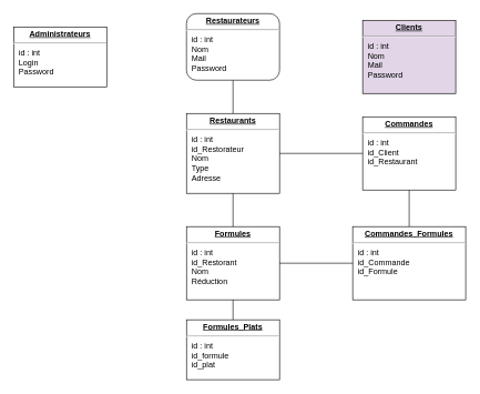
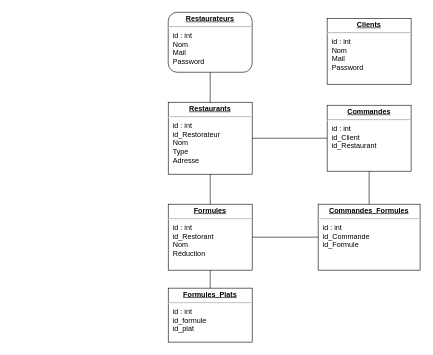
  <mxCell id="0" />
  <mxCell id="1" parent="0" />
  <mxCell id="2" value="&lt;p style=&quot;margin: 0px ; margin-top: 4px ; text-align: center ; text-decoration: underline&quot;&gt;&lt;b&gt;Restaurants&lt;/b&gt;&lt;/p&gt;&lt;hr&gt;&lt;p style=&quot;margin: 0px ; margin-left: 8px&quot;&gt;id : int&lt;/p&gt;&lt;p style=&quot;margin: 0px ; margin-left: 8px&quot;&gt;id_Restorateur&lt;/p&gt;&lt;p style=&quot;margin: 0px ; margin-left: 8px&quot;&gt;Nom&lt;/p&gt;&lt;p style=&quot;margin: 0px ; margin-left: 8px&quot;&gt;Type&lt;/p&gt;&lt;p style=&quot;margin: 0px ; margin-left: 8px&quot;&gt;Adresse&lt;/p&gt;" style="verticalAlign=top;align=left;overflow=fill;fontSize=12;fontFamily=Helvetica;html=1;rounded=0;shadow=0;comic=0;labelBackgroundColor=none;strokeWidth=1" parent="1" vertex="1"><mxGeometry x="280" y="170" width="140" height="120" as="geometry" /></mxCell>
- <mxCell id="3" value="&lt;p style=&quot;margin: 0px ; margin-top: 4px ; text-align: center ; text-decoration: underline&quot;&gt;&lt;b&gt;Clients&lt;/b&gt;&lt;/p&gt;&lt;hr&gt;&lt;p style=&quot;margin: 0px ; margin-left: 8px&quot;&gt;id : int&lt;/p&gt;&lt;p style=&quot;margin: 0px ; margin-left: 8px&quot;&gt;Nom&lt;/p&gt;&lt;p style=&quot;margin: 0px ; margin-left: 8px&quot;&gt;Mail&lt;/p&gt;&lt;p style=&quot;margin: 0px ; margin-left: 8px&quot;&gt;Password&lt;/p&gt;" style="verticalAlign=top;align=left;overflow=fill;fontSize=12;fontFamily=Helvetica;html=1;rounded=0;shadow=0;comic=0;labelBackgroundColor=none;strokeWidth=1;fillColor=#e1d5e7;" parent="1" vertex="1"><mxGeometry x="545" y="30" width="140" height="110" as="geometry" /></mxCell>
+ <mxCell id="3" value="&lt;p style=&quot;margin: 0px ; margin-top: 4px ; text-align: center ; text-decoration: underline&quot;&gt;&lt;b&gt;Clients&lt;/b&gt;&lt;/p&gt;&lt;hr&gt;&lt;p style=&quot;margin: 0px ; margin-left: 8px&quot;&gt;id : int&lt;/p&gt;&lt;p style=&quot;margin: 0px ; margin-left: 8px&quot;&gt;Nom&lt;/p&gt;&lt;p style=&quot;margin: 0px ; margin-left: 8px&quot;&gt;Mail&lt;/p&gt;&lt;p style=&quot;margin: 0px ; margin-left: 8px&quot;&gt;Password&lt;/p&gt;" style="verticalAlign=top;align=left;overflow=fill;fontSize=12;fontFamily=Helvetica;html=1;rounded=0;shadow=0;comic=0;labelBackgroundColor=none;strokeWidth=1" parent="1" vertex="1"><mxGeometry x="545" y="30" width="140" height="110" as="geometry" /></mxCell>
  <mxCell id="4" value="&lt;p style=&quot;margin: 0px ; margin-top: 4px ; text-align: center ; text-decoration: underline&quot;&gt;&lt;b&gt;Commandes&lt;/b&gt;&lt;/p&gt;&lt;hr&gt;&lt;p style=&quot;margin: 0px ; margin-left: 8px&quot;&gt;id : int&lt;/p&gt;&lt;p style=&quot;margin: 0px ; margin-left: 8px&quot;&gt;id_Client&lt;/p&gt;&lt;p style=&quot;margin: 0px ; margin-left: 8px&quot;&gt;id_Restaurant&lt;/p&gt;&lt;p style=&quot;margin: 0px ; margin-left: 8px&quot;&gt;&lt;br&gt;&lt;/p&gt;" style="verticalAlign=top;align=left;overflow=fill;fontSize=12;fontFamily=Helvetica;html=1;rounded=0;shadow=0;comic=0;labelBackgroundColor=none;strokeWidth=1" parent="1" vertex="1"><mxGeometry x="545" y="175" width="140" height="110" as="geometry" /></mxCell>
  <mxCell id="5" value="&lt;p style=&quot;margin: 0px ; margin-top: 4px ; text-align: center ; text-decoration: underline&quot;&gt;&lt;b&gt;Restaurateurs&lt;/b&gt;&lt;/p&gt;&lt;hr&gt;&lt;p style=&quot;margin: 0px ; margin-left: 8px&quot;&gt;id : int&lt;/p&gt;&lt;p style=&quot;margin: 0px ; margin-left: 8px&quot;&gt;Nom&lt;/p&gt;&lt;p style=&quot;margin: 0px ; margin-left: 8px&quot;&gt;Mail&lt;/p&gt;&lt;p style=&quot;margin: 0px ; margin-left: 8px&quot;&gt;Password&lt;/p&gt;" style="verticalAlign=top;align=left;overflow=fill;fontSize=12;fontFamily=Helvetica;html=1;shadow=0;comic=0;labelBackgroundColor=none;strokeWidth=1;rounded=1;" vertex="1" parent="1"><mxGeometry x="280" y="20" width="140" height="100" as="geometry" /></mxCell>
- <mxCell id="6" value="&lt;p style=&quot;margin: 0px ; margin-top: 4px ; text-align: center ; text-decoration: underline&quot;&gt;&lt;b&gt;Administrateurs&lt;/b&gt;&lt;/p&gt;&lt;hr&gt;&lt;p style=&quot;margin: 0px ; margin-left: 8px&quot;&gt;id : int&lt;/p&gt;&lt;p style=&quot;margin: 0px ; margin-left: 8px&quot;&gt;Login&lt;/p&gt;&lt;p style=&quot;margin: 0px ; margin-left: 8px&quot;&gt;Password&lt;/p&gt;" style="verticalAlign=top;align=left;overflow=fill;fontSize=12;fontFamily=Helvetica;html=1;rounded=0;shadow=0;comic=0;labelBackgroundColor=none;strokeWidth=1" vertex="1" parent="1"><mxGeometry x="20" y="40" width="140" height="90" as="geometry" /></mxCell>
  <mxCell id="7" value="&lt;p style=&quot;margin: 0px ; margin-top: 4px ; text-align: center ; text-decoration: underline&quot;&gt;&lt;b&gt;Formules&lt;/b&gt;&lt;/p&gt;&lt;hr&gt;&lt;p style=&quot;margin: 0px ; margin-left: 8px&quot;&gt;id : int&lt;/p&gt;&lt;p style=&quot;margin: 0px ; margin-left: 8px&quot;&gt;id_Restorant&lt;/p&gt;&lt;p style=&quot;margin: 0px ; margin-left: 8px&quot;&gt;Nom&lt;/p&gt;&lt;p style=&quot;margin: 0px ; margin-left: 8px&quot;&gt;Réduction&lt;/p&gt;" style="verticalAlign=top;align=left;overflow=fill;fontSize=12;fontFamily=Helvetica;html=1;rounded=0;shadow=0;comic=0;labelBackgroundColor=none;strokeWidth=1" vertex="1" parent="1"><mxGeometry x="280" y="340" width="140" height="110" as="geometry" /></mxCell>
  <mxCell id="8" value="&lt;p style=&quot;margin: 0px ; margin-top: 4px ; text-align: center ; text-decoration: underline&quot;&gt;&lt;b&gt;Formules_Plats&lt;/b&gt;&lt;/p&gt;&lt;hr&gt;&lt;p style=&quot;margin: 0px ; margin-left: 8px&quot;&gt;id : int&lt;/p&gt;&lt;p style=&quot;margin: 0px ; margin-left: 8px&quot;&gt;id_formule&lt;/p&gt;&lt;p style=&quot;margin: 0px ; margin-left: 8px&quot;&gt;id_plat&lt;/p&gt;" style="verticalAlign=top;align=left;overflow=fill;fontSize=12;fontFamily=Helvetica;html=1;rounded=0;shadow=0;comic=0;labelBackgroundColor=none;strokeWidth=1" vertex="1" parent="1"><mxGeometry x="280" y="480" width="140" height="90" as="geometry" /></mxCell>
  <mxCell id="9" value="&lt;p style=&quot;margin: 0px ; margin-top: 4px ; text-align: center ; text-decoration: underline&quot;&gt;&lt;b&gt;Commandes_Formules&lt;/b&gt;&lt;/p&gt;&lt;hr&gt;&lt;p style=&quot;margin: 0px ; margin-left: 8px&quot;&gt;id : int&lt;/p&gt;&lt;p style=&quot;margin: 0px ; margin-left: 8px&quot;&gt;id_Commande&lt;/p&gt;&lt;p style=&quot;margin: 0px ; margin-left: 8px&quot;&gt;id_Formule&lt;/p&gt;" style="verticalAlign=top;align=left;overflow=fill;fontSize=12;fontFamily=Helvetica;html=1;rounded=0;shadow=0;comic=0;labelBackgroundColor=none;strokeWidth=1" vertex="1" parent="1"><mxGeometry x="530" y="340" width="170" height="110" as="geometry" /></mxCell>
  <mxCell id="10" value="" style="endArrow=none;html=1;entryX=0.5;entryY=1;entryDx=0;entryDy=0;" edge="1" parent="1" source="8" target="7"><mxGeometry width="50" height="50" relative="1" as="geometry"><mxPoint x="290" y="515" as="sourcePoint" /><mxPoint x="160" y="510" as="targetPoint" /></mxGeometry></mxCell>
  <mxCell id="11" value="" style="endArrow=none;html=1;entryX=0.5;entryY=1;entryDx=0;entryDy=0;exitX=0.5;exitY=0;exitDx=0;exitDy=0;" edge="1" parent="1" source="7" target="2"><mxGeometry width="50" height="50" relative="1" as="geometry"><mxPoint x="260" y="300" as="sourcePoint" /><mxPoint x="130" y="295" as="targetPoint" /></mxGeometry></mxCell>
  <mxCell id="12" value="" style="endArrow=none;html=1;entryX=0.5;entryY=0;entryDx=0;entryDy=0;exitX=0.5;exitY=1;exitDx=0;exitDy=0;" edge="1" parent="1" source="5" target="2"><mxGeometry width="50" height="50" relative="1" as="geometry"><mxPoint x="230" y="300" as="sourcePoint" /><mxPoint x="100" y="295" as="targetPoint" /></mxGeometry></mxCell>
  <mxCell id="13" value="" style="endArrow=none;html=1;entryX=1;entryY=0.5;entryDx=0;entryDy=0;exitX=0;exitY=0.5;exitDx=0;exitDy=0;" edge="1" parent="1" source="9" target="7"><mxGeometry width="50" height="50" relative="1" as="geometry"><mxPoint x="600" y="475" as="sourcePoint" /><mxPoint x="470" y="470" as="targetPoint" /></mxGeometry></mxCell>
  <mxCell id="14" value="" style="endArrow=none;html=1;exitX=0.5;exitY=1;exitDx=0;exitDy=0;" edge="1" parent="1" source="4" target="9"><mxGeometry width="50" height="50" relative="1" as="geometry"><mxPoint x="850" y="445" as="sourcePoint" /><mxPoint x="720" y="440" as="targetPoint" /></mxGeometry></mxCell>
  <mxCell id="15" value="" style="endArrow=none;html=1;entryX=1;entryY=0.5;entryDx=0;entryDy=0;exitX=0;exitY=0.5;exitDx=0;exitDy=0;" edge="1" parent="1" source="4" target="2"><mxGeometry width="50" height="50" relative="1" as="geometry"><mxPoint x="560" y="165" as="sourcePoint" /><mxPoint x="430" y="160" as="targetPoint" /></mxGeometry></mxCell>
